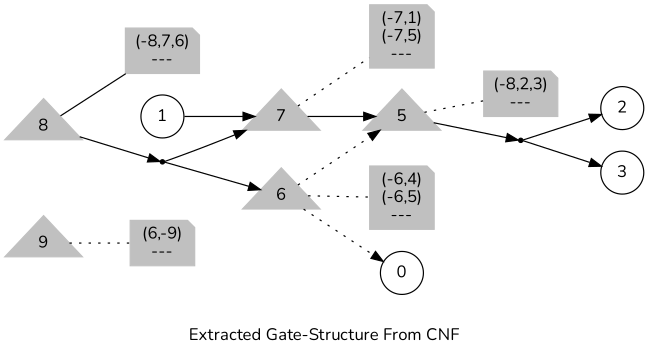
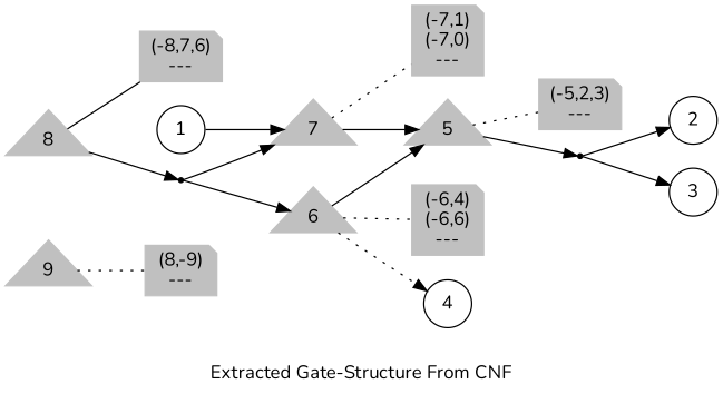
  digraph {
    fontname=Nunito
    label="Extracted Gate-Structure From CNF"
    rankdir=LR
    node [color=grey fontname=Nunito shape=triangle style=filled]
    edge [fontname=Nunito]
    n1 [label=9]
-   n2 [label="(6,-9)\n---\n" shape=note]
+   n2 [label="(8,-9)\n---\n" shape=note]
    n3 [label=8]
    n4 [label="(-8,7,6)\n---\n" shape=note]
    n5 [label=7]
-   n6 [label="(-7,1)\n(-7,5)\n---\n" shape=note]
+   n6 [label="(-7,1)\n(-7,0)\n---\n" shape=note]
    n7 [label=5]
-   n8 [label="(-8,2,3)\n---\n" shape=note]
+   n8 [label="(-5,2,3)\n---\n" shape=note]
    n9 [label=6]
-   n10 [label="(-6,4)\n(-6,5)\n---\n" shape=note]
+   n10 [label="(-6,4)\n(-6,6)\n---\n" shape=note]
    N19 [shape=point color="" style=""]
    N20 [shape=point color="" style=""]
-   n13 [label=0 shape=circle color="" style=""]
+   n13 [label=4 shape=circle color="" style=""]
    n14 [label=1 shape=circle color="" style=""]
    n15 [label=2 shape=circle color="" style=""]
    n16 [label=3 shape=circle color="" style=""]
    subgraph sub_1 {
      n1
      n2
      n3
      n4
      n5
      n6
      n7
      n8
      n9
      n10
    }
    n1 -> n2 [dir=none style=dotted]
    n3 -> n4 [dir=none style=solid]
    n3 -> N19
    n5 -> n6 [dir=none style=dotted]
    n5 -> n7
    n7 -> n8 [dir=none style=dotted]
    n7 -> N20
-   n9 -> n7 [style=dotted]
+   n9 -> n7
    n9 -> n10 [dir=none style=dotted]
    n9 -> n13 [style=dotted]
    N19 -> n5
    N19 -> n9
    N20 -> n15
    N20 -> n16
    n14 -> n5
  }
